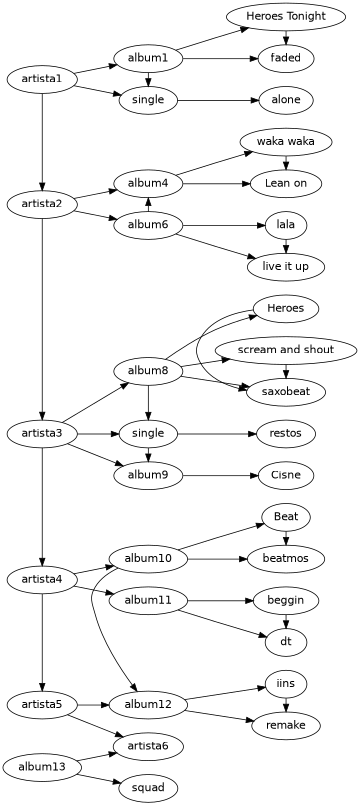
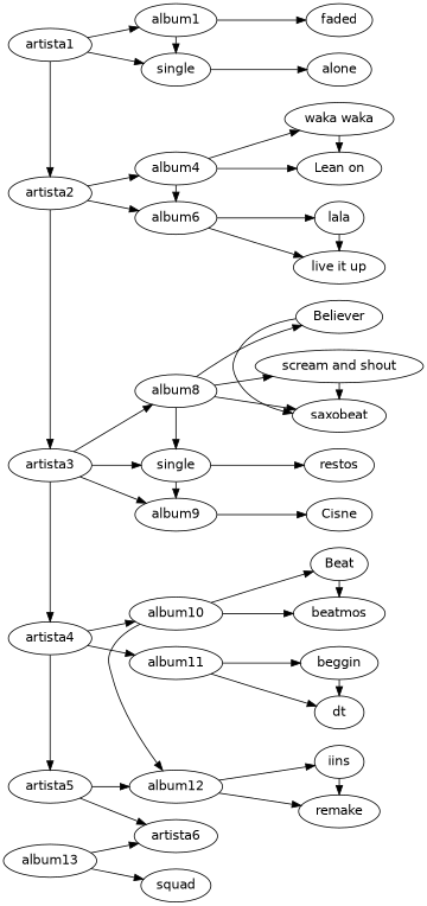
  digraph {
    fontname="DejaVu Sans"
    rankdir=LR
    node [fontname="DejaVu Sans"]
    edge [fontname="DejaVu Sans"]
    n1 [label=artista1]
    n2 [label=artista2]
    n3 [label=album1]
    n4 [label=single]
    n5 [label=artista3]
    n6 [label=album4]
    n7 [label=album6]
-   n8 [label="Heroes Tonight"]
    n9 [label=faded]
    n10 [label=alone]
    n11 [label=artista4]
    n12 [label=album8]
    n13 [label=single]
    n14 [label=album9]
    n15 [label="waka waka"]
    n16 [label="Lean on"]
    n17 [label=lala]
    n18 [label="live it up"]
    n19 [label=artista5]
    n20 [label=album10]
    n21 [label=album11]
-   n22 [label=Heroes]
+   n22 [label=Believer]
    n23 [label="scream and shout"]
    n24 [label=saxobeat]
    n25 [label=restos]
    n26 [label=Cisne]
    n27 [label=artista6]
    n28 [label=album12]
    n29 [label=Beat]
    n30 [label=beatmos]
    n31 [label=beggin]
    n32 [label=dt]
    n33 [label=iins]
    n34 [label=remake]
    n35 [label=album13]
    n36 [label=squad]
    n1 -> n2 [constraint=false]
    n1 -> n3
    n1 -> n4
    n2 -> n5 [constraint=false]
    n2 -> n6
    n2 -> n7
    n3 -> n4 [constraint=false]
-   n3 -> n8
    n3 -> n9
    n4 -> n10
    n5 -> n11 [constraint=false]
    n5 -> n12
    n5 -> n13
    n5 -> n14
-   n7 -> n6 [constraint=false]
+   n6 -> n7 [constraint=false]
    n6 -> n15
    n6 -> n16
    n7 -> n17
    n7 -> n18
-   n8 -> n9 [constraint=false]
    n11 -> n19 [constraint=false]
    n11 -> n20
    n11 -> n21
    n12 -> n13 [constraint=false]
    n12 -> n22
    n12 -> n23
    n12 -> n24
    n13 -> n14 [constraint=false]
    n13 -> n25
    n14 -> n26
    n15 -> n16 [constraint=false]
    n17 -> n18 [constraint=false]
    n19 -> n27 [constraint=false]
    n19 -> n28
    n20 -> n28 [constraint=false]
    n20 -> n29
    n20 -> n30
    n21 -> n31
    n21 -> n32
    n22 -> n24 [constraint=false]
    n23 -> n24 [constraint=false]
    n28 -> n33
    n28 -> n34
    n29 -> n30 [constraint=false]
    n31 -> n32 [constraint=false]
    n33 -> n34 [constraint=false]
    n35 -> n27
    n35 -> n36
  }
